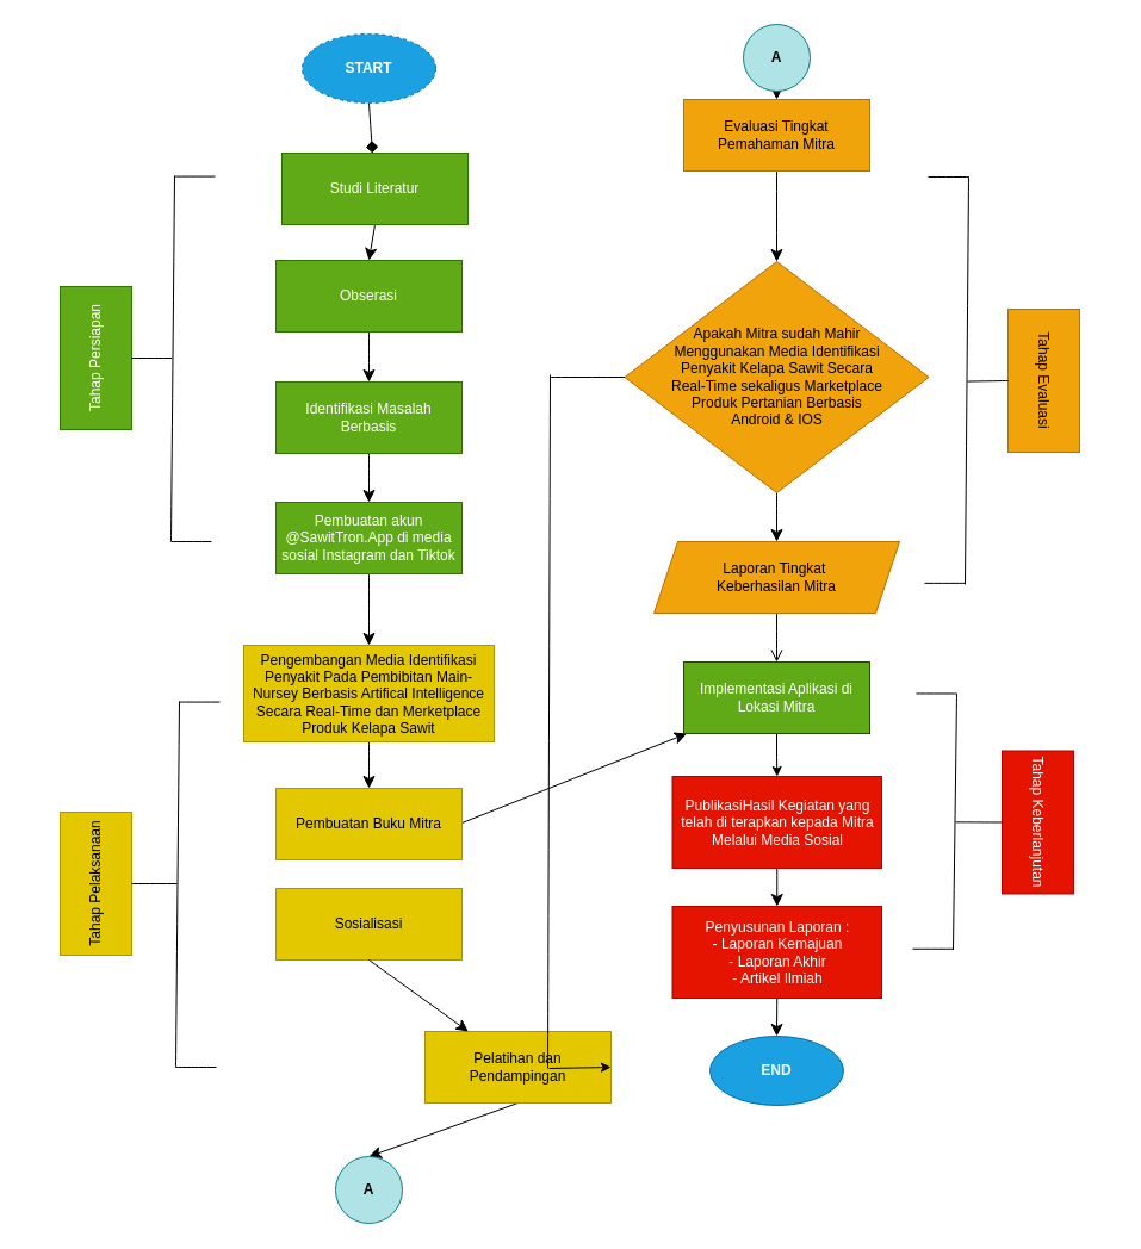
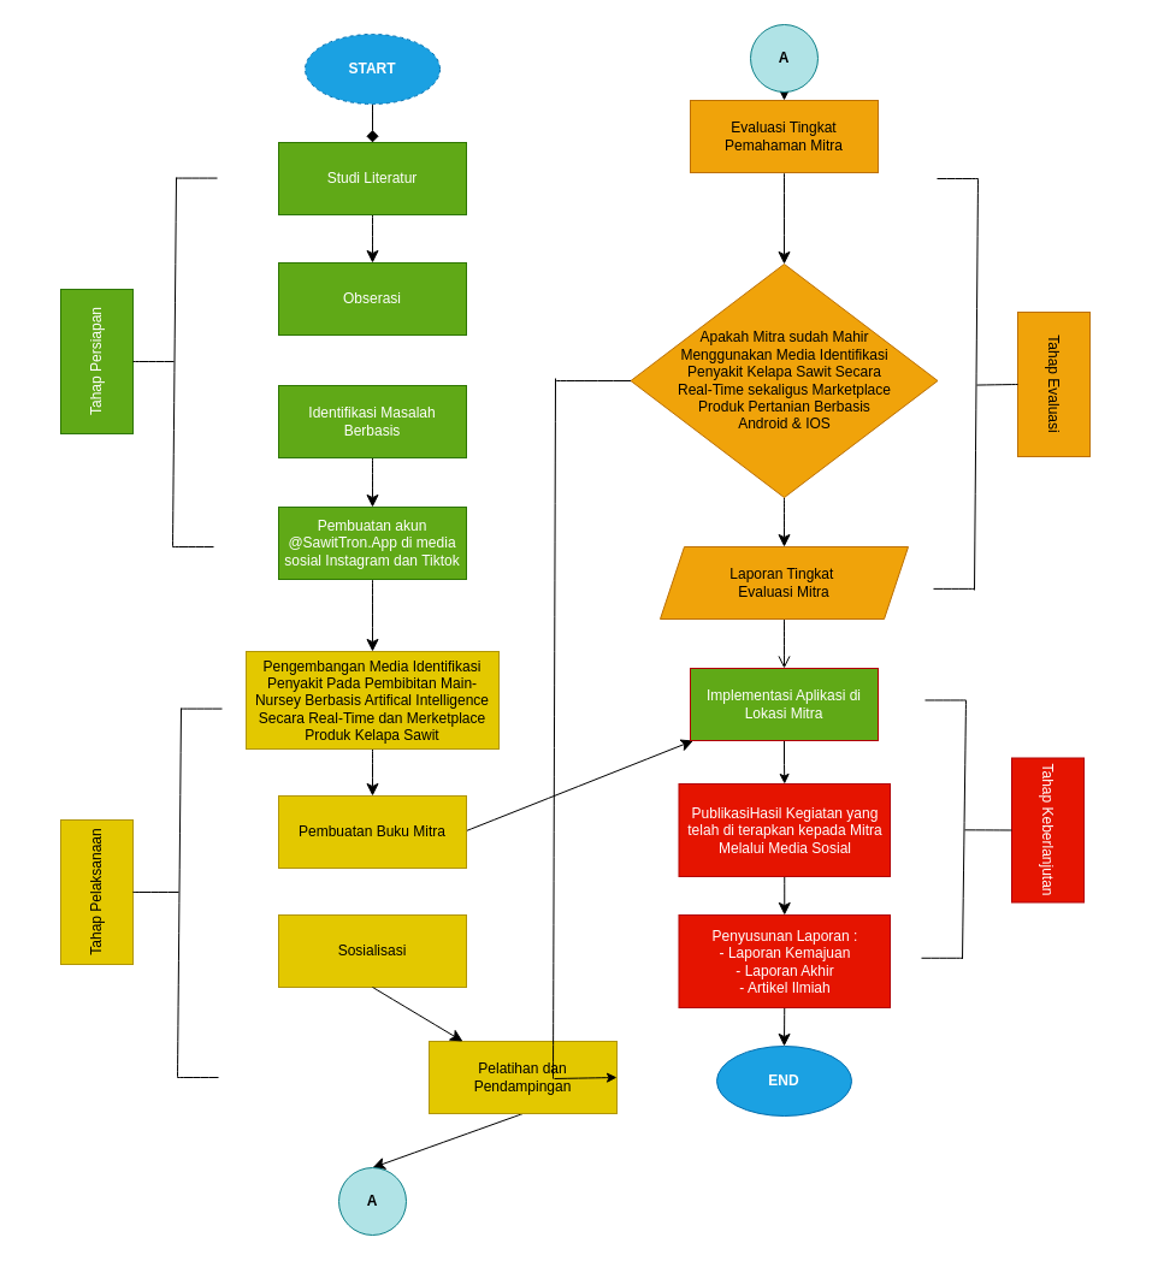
  <mxCell id="0" />
  <mxCell id="1" parent="0" />
  <mxCell id="2" style="edgeStyle=none;curved=1;rounded=0;orthogonalLoop=1;jettySize=auto;html=1;exitX=0.5;exitY=1;exitDx=0;exitDy=0;fontSize=12;startSize=8;endSize=8;endArrow=diamond;" parent="1" source="3" target="5" edge="1"><mxGeometry relative="1" as="geometry" /></mxCell>
  <mxCell id="3" value="&lt;h4&gt;&lt;font&gt;START&lt;/font&gt;&lt;/h4&gt;" style="ellipse;whiteSpace=wrap;html=1;fillColor=#1ba1e2;fontColor=#ffffff;strokeColor=#006EAF;dashed=1;" parent="1" vertex="1"><mxGeometry x="253" y="28" width="112" height="58" as="geometry" /></mxCell>
  <mxCell id="4" style="edgeStyle=none;curved=1;rounded=0;orthogonalLoop=1;jettySize=auto;html=1;exitX=0.5;exitY=1;exitDx=0;exitDy=0;entryX=0.5;entryY=0;entryDx=0;entryDy=0;fontSize=12;startSize=8;endSize=8;" parent="1" source="5" target="7" edge="1"><mxGeometry relative="1" as="geometry" /></mxCell>
- <mxCell id="5" value="Studi Literatur" style="rounded=0;whiteSpace=wrap;html=1;fillColor=#60a917;strokeColor=#2D7600;fontColor=#FFFFFF;" parent="1" vertex="1"><mxGeometry x="236" y="128" width="156" height="60" as="geometry" /></mxCell>
- <mxCell id="6" style="edgeStyle=none;curved=1;rounded=0;orthogonalLoop=1;jettySize=auto;html=1;exitX=0.5;exitY=1;exitDx=0;exitDy=0;entryX=0.5;entryY=0;entryDx=0;entryDy=0;fontSize=12;startSize=8;endSize=8;" parent="1" source="7" target="9" edge="1"><mxGeometry relative="1" as="geometry" /></mxCell>
+ <mxCell id="5" value="Studi Literatur" style="rounded=0;whiteSpace=wrap;html=1;fillColor=#60a917;strokeColor=#2D7600;fontColor=#FFFFFF;" parent="1" vertex="1"><mxGeometry x="231" y="118" width="156" height="60" as="geometry" /></mxCell>
  <mxCell id="7" value="&lt;p&gt;Obserasi&lt;/p&gt;" style="rounded=0;whiteSpace=wrap;html=1;fillColor=#60a917;fontColor=#ffffff;strokeColor=#2D7600;" parent="1" vertex="1"><mxGeometry x="231" y="218" width="156" height="60" as="geometry" /></mxCell>
  <mxCell id="8" style="edgeStyle=none;curved=1;rounded=0;orthogonalLoop=1;jettySize=auto;html=1;exitX=0.5;exitY=1;exitDx=0;exitDy=0;fontSize=12;startSize=8;endSize=8;" parent="1" source="9" target="11" edge="1"><mxGeometry relative="1" as="geometry" /></mxCell>
  <mxCell id="9" value="&lt;p&gt;Identifikasi Masalah Berbasis&lt;/p&gt;" style="rounded=0;whiteSpace=wrap;html=1;fillColor=#60a917;fontColor=#ffffff;strokeColor=#2D7600;" parent="1" vertex="1"><mxGeometry x="231" y="320" width="156" height="60" as="geometry" /></mxCell>
  <mxCell id="10" style="edgeStyle=none;curved=1;rounded=0;orthogonalLoop=1;jettySize=auto;html=1;exitX=0.5;exitY=1;exitDx=0;exitDy=0;entryX=0.5;entryY=0;entryDx=0;entryDy=0;fontSize=12;startSize=8;endSize=8;" parent="1" source="11" target="13" edge="1"><mxGeometry relative="1" as="geometry" /></mxCell>
  <mxCell id="11" value="&lt;p&gt;Pembuatan akun @SawitTron.App di media sosial Instagram dan Tiktok&lt;/p&gt;" style="rounded=0;whiteSpace=wrap;html=1;fillColor=#60a917;fontColor=#ffffff;strokeColor=#2D7600;" parent="1" vertex="1"><mxGeometry x="231" y="421" width="156" height="60" as="geometry" /></mxCell>
  <mxCell id="12" style="edgeStyle=none;curved=1;rounded=0;orthogonalLoop=1;jettySize=auto;html=1;exitX=0.5;exitY=1;exitDx=0;exitDy=0;entryX=0.5;entryY=0;entryDx=0;entryDy=0;fontSize=12;startSize=8;endSize=8;" parent="1" source="13" target="15" edge="1"><mxGeometry relative="1" as="geometry" /></mxCell>
  <mxCell id="13" value="&lt;p&gt;Pengembangan Media Identifikasi Penyakit Pada Pembibitan Main-Nursey Berbasis Artifical Intelligence Secara Real-Time dan Merketplace Produk Kelapa Sawit&lt;/p&gt;" style="rounded=0;whiteSpace=wrap;html=1;fillColor=light-dark(#E3C800,#CC0000);fontColor=#000000;strokeColor=#B09500;" parent="1" vertex="1"><mxGeometry x="204" y="541" width="210" height="81" as="geometry" /></mxCell>
  <mxCell id="14" style="edgeStyle=none;curved=1;rounded=0;orthogonalLoop=1;jettySize=auto;html=1;exitX=0.5;exitY=1;exitDx=0;exitDy=0;fontSize=12;startSize=8;endSize=8;" parent="1" source="15" target="41" edge="1"><mxGeometry relative="1" as="geometry" /></mxCell>
  <mxCell id="15" value="&lt;p&gt;Pembuatan Buku Mitra&lt;/p&gt;" style="rounded=0;whiteSpace=wrap;html=1;fillColor=light-dark(#E3C800,#CC0000);fontColor=#000000;strokeColor=#B09500;" parent="1" vertex="1"><mxGeometry x="231" y="661" width="156" height="60" as="geometry" /></mxCell>
- <mxCell id="16" value="&lt;p&gt;Sosialisasi&lt;/p&gt;" style="rounded=0;whiteSpace=wrap;html=1;fillColor=light-dark(#E3C800,#CC0000);fontColor=#000000;strokeColor=#B09500;" parent="1" vertex="1"><mxGeometry x="231" y="745" width="156" height="60" as="geometry" /></mxCell>
+ <mxCell id="16" value="&lt;p&gt;Sosialisasi&lt;/p&gt;" style="rounded=0;whiteSpace=wrap;html=1;fillColor=light-dark(#E3C800,#CC0000);fontColor=#000000;strokeColor=#B09500;" parent="1" vertex="1"><mxGeometry x="231" y="760" width="156" height="60" as="geometry" /></mxCell>
  <mxCell id="17" style="edgeStyle=none;curved=1;rounded=0;orthogonalLoop=1;jettySize=auto;html=1;exitX=0.5;exitY=1;exitDx=0;exitDy=0;entryX=0.5;entryY=0;entryDx=0;entryDy=0;fontSize=12;startSize=8;endSize=8;" parent="1" source="18" target="31" edge="1"><mxGeometry relative="1" as="geometry" /></mxCell>
  <mxCell id="18" value="&lt;p&gt;Pelatihan dan Pendampingan&lt;/p&gt;" style="rounded=0;whiteSpace=wrap;html=1;fillColor=light-dark(#E3C800,#CC0000);fontColor=#000000;strokeColor=#B09500;" parent="1" vertex="1"><mxGeometry x="356" y="865" width="156" height="60" as="geometry" /></mxCell>
  <mxCell id="19" value="Tahap Persiapan" style="rounded=0;whiteSpace=wrap;html=1;rotation=-90;fillColor=#60a917;fontColor=#ffffff;strokeColor=#2D7600;" parent="1" vertex="1"><mxGeometry x="20" y="270" width="120" height="60" as="geometry" /></mxCell>
  <mxCell id="20" value="Tahap Pelaksanaan" style="rounded=0;whiteSpace=wrap;html=1;rotation=-90;fillColor=light-dark(#E3C800,#CC0000);fontColor=#000000;strokeColor=#B09500;" parent="1" vertex="1"><mxGeometry x="20" y="711" width="120" height="60" as="geometry" /></mxCell>
  <mxCell id="21" value="" style="group" parent="1" vertex="1" connectable="0"><mxGeometry x="143" y="147" width="37" height="307" as="geometry" /></mxCell>
  <mxCell id="22" value="" style="endArrow=none;html=1;rounded=0;fontSize=12;startSize=8;endSize=8;curved=1;exitX=0.5;exitY=1;exitDx=0;exitDy=0;" parent="21" source="19" edge="1"><mxGeometry width="50" height="50" relative="1" as="geometry"><mxPoint x="-21" y="191" as="sourcePoint" /><mxPoint x="1" y="153" as="targetPoint" /></mxGeometry></mxCell>
  <mxCell id="23" value="" style="endArrow=none;html=1;rounded=0;fontSize=12;startSize=8;endSize=8;curved=1;" parent="21" edge="1"><mxGeometry width="50" height="50" relative="1" as="geometry"><mxPoint y="307" as="sourcePoint" /><mxPoint x="3" as="targetPoint" /></mxGeometry></mxCell>
  <mxCell id="24" value="" style="endArrow=none;html=1;rounded=0;fontSize=12;startSize=8;endSize=8;curved=1;exitX=0.5;exitY=1;exitDx=0;exitDy=0;" parent="21" edge="1"><mxGeometry width="50" height="50" relative="1" as="geometry"><mxPoint x="3" y="0.57" as="sourcePoint" /><mxPoint x="37" y="0.57" as="targetPoint" /></mxGeometry></mxCell>
  <mxCell id="25" value="" style="endArrow=none;html=1;rounded=0;fontSize=12;startSize=8;endSize=8;curved=1;exitX=0.5;exitY=1;exitDx=0;exitDy=0;" parent="21" edge="1"><mxGeometry width="50" height="50" relative="1" as="geometry"><mxPoint y="307" as="sourcePoint" /><mxPoint x="34" y="307" as="targetPoint" /></mxGeometry></mxCell>
  <mxCell id="26" value="" style="group" parent="1" vertex="1" connectable="0"><mxGeometry x="147" y="588" width="37" height="307" as="geometry" /></mxCell>
  <mxCell id="27" value="" style="endArrow=none;html=1;rounded=0;fontSize=12;startSize=8;endSize=8;curved=1;exitX=0.5;exitY=1;exitDx=0;exitDy=0;" parent="26" source="20" edge="1"><mxGeometry width="50" height="50" relative="1" as="geometry"><mxPoint x="-21" y="191" as="sourcePoint" /><mxPoint x="1" y="153" as="targetPoint" /></mxGeometry></mxCell>
  <mxCell id="28" value="" style="endArrow=none;html=1;rounded=0;fontSize=12;startSize=8;endSize=8;curved=1;" parent="26" edge="1"><mxGeometry width="50" height="50" relative="1" as="geometry"><mxPoint y="307" as="sourcePoint" /><mxPoint x="3" as="targetPoint" /></mxGeometry></mxCell>
  <mxCell id="29" value="" style="endArrow=none;html=1;rounded=0;fontSize=12;startSize=8;endSize=8;curved=1;exitX=0.5;exitY=1;exitDx=0;exitDy=0;" parent="26" edge="1"><mxGeometry width="50" height="50" relative="1" as="geometry"><mxPoint x="3" y="0.57" as="sourcePoint" /><mxPoint x="37" y="0.57" as="targetPoint" /></mxGeometry></mxCell>
  <mxCell id="30" value="" style="endArrow=none;html=1;rounded=0;fontSize=12;startSize=8;endSize=8;curved=1;exitX=0.5;exitY=1;exitDx=0;exitDy=0;" parent="26" edge="1"><mxGeometry width="50" height="50" relative="1" as="geometry"><mxPoint y="307" as="sourcePoint" /><mxPoint x="34" y="307" as="targetPoint" /></mxGeometry></mxCell>
  <mxCell id="31" value="&lt;h4&gt;A&lt;/h4&gt;" style="ellipse;whiteSpace=wrap;html=1;aspect=fixed;fillColor=light-dark(#B0E3E6,#00994D);strokeColor=#0e8088;" parent="1" vertex="1"><mxGeometry x="281" y="970" width="56" height="56" as="geometry" /></mxCell>
  <mxCell id="32" style="edgeStyle=none;curved=1;rounded=0;orthogonalLoop=1;jettySize=auto;html=1;exitX=0.5;exitY=1;exitDx=0;exitDy=0;entryX=0.5;entryY=0;entryDx=0;entryDy=0;fontSize=12;startSize=8;endSize=8;" parent="1" source="33" target="35" edge="1"><mxGeometry relative="1" as="geometry" /></mxCell>
  <mxCell id="33" value="&lt;h4&gt;A&lt;/h4&gt;" style="ellipse;whiteSpace=wrap;html=1;aspect=fixed;fillColor=light-dark(#B0E3E6,#009900);strokeColor=#0e8088;" parent="1" vertex="1"><mxGeometry x="623" y="20" width="56" height="56" as="geometry" /></mxCell>
  <mxCell id="34" style="edgeStyle=none;curved=1;rounded=0;orthogonalLoop=1;jettySize=auto;html=1;exitX=0.5;exitY=1;exitDx=0;exitDy=0;entryX=0.5;entryY=0;entryDx=0;entryDy=0;fontSize=12;startSize=8;endSize=8;" parent="1" source="35" target="37" edge="1"><mxGeometry relative="1" as="geometry" /></mxCell>
  <mxCell id="35" value="&lt;p&gt;Evaluasi Tingkat Pemahaman Mitra&lt;/p&gt;" style="rounded=0;whiteSpace=wrap;html=1;fillColor=#f0a30a;fontColor=#000000;strokeColor=#BD7000;" parent="1" vertex="1"><mxGeometry x="573" y="83" width="156" height="60" as="geometry" /></mxCell>
  <mxCell id="36" style="edgeStyle=none;curved=1;rounded=0;orthogonalLoop=1;jettySize=auto;html=1;exitX=0.5;exitY=1;exitDx=0;exitDy=0;entryX=0.5;entryY=0;entryDx=0;entryDy=0;fontSize=12;startSize=8;endSize=8;" parent="1" source="37" target="39" edge="1"><mxGeometry relative="1" as="geometry" /></mxCell>
  <mxCell id="37" value="&lt;p&gt;Apakah Mitra sudah Mahir&lt;br&gt; Menggunakan Media Identifikasi&lt;br&gt; Penyakit Kelapa Sawit Secara&lt;br&gt; Real-Time sekaligus Marketplace&lt;br&gt; Produk Pertanian Berbasis&lt;br&gt; Android &amp;amp; IOS&lt;/p&gt;" style="rhombus;whiteSpace=wrap;html=1;fillColor=#f0a30a;fontColor=#000000;strokeColor=#BD7000;" parent="1" vertex="1"><mxGeometry x="523.5" y="219" width="255" height="194" as="geometry" /></mxCell>
  <mxCell id="38" style="edgeStyle=none;curved=1;rounded=0;orthogonalLoop=1;jettySize=auto;html=1;exitX=0.5;exitY=1;exitDx=0;exitDy=0;entryX=0.5;entryY=0;entryDx=0;entryDy=0;fontSize=12;startSize=8;endSize=8;endArrow=open;" parent="1" source="39" target="41" edge="1"><mxGeometry relative="1" as="geometry" /></mxCell>
- <mxCell id="39" value="&lt;p&gt;Laporan Tingkat&amp;nbsp;&lt;br&gt;Keberhasilan Mitra&lt;/p&gt;" style="shape=parallelogram;perimeter=parallelogramPerimeter;whiteSpace=wrap;html=1;fixedSize=1;fillColor=#f0a30a;fontColor=#000000;strokeColor=#BD7000;" parent="1" vertex="1"><mxGeometry x="548" y="454" width="206" height="60" as="geometry" /></mxCell>
+ <mxCell id="39" value="&lt;p&gt;Laporan Tingkat&amp;nbsp;&lt;br&gt;Evaluasi Mitra&lt;/p&gt;" style="shape=parallelogram;perimeter=parallelogramPerimeter;whiteSpace=wrap;html=1;fixedSize=1;fillColor=#f0a30a;fontColor=#000000;strokeColor=#BD7000;" parent="1" vertex="1"><mxGeometry x="548" y="454" width="206" height="60" as="geometry" /></mxCell>
  <mxCell id="40" value="" style="edgeStyle=orthogonalEdgeStyle;rounded=0;orthogonalLoop=1;jettySize=auto;html=1;" parent="1" source="41" target="43" edge="1"><mxGeometry relative="1" as="geometry" /></mxCell>
  <mxCell id="41" value="&lt;p&gt;Implementasi Aplikasi di Lokasi Mitra&lt;/p&gt;" style="rounded=0;whiteSpace=wrap;html=1;fillColor=#60a917;fontColor=#ffffff;strokeColor=#B20000;" parent="1" vertex="1"><mxGeometry x="573" y="555" width="156" height="60" as="geometry" /></mxCell>
  <mxCell id="42" style="edgeStyle=none;curved=1;rounded=0;orthogonalLoop=1;jettySize=auto;html=1;exitX=0.5;exitY=1;exitDx=0;exitDy=0;entryX=0.5;entryY=0;entryDx=0;entryDy=0;fontSize=12;startSize=8;endSize=8;" parent="1" source="43" target="45" edge="1"><mxGeometry relative="1" as="geometry" /></mxCell>
  <mxCell id="43" value="&lt;p&gt;PublikasiHasil Kegiatan yang telah di terapkan kepada Mitra Melalui Media Sosial&lt;/p&gt;" style="rounded=0;whiteSpace=wrap;html=1;fillColor=#e51400;fontColor=#ffffff;strokeColor=#B20000;" parent="1" vertex="1"><mxGeometry x="563.5" y="651" width="175.5" height="77" as="geometry" /></mxCell>
  <mxCell id="44" style="edgeStyle=none;curved=1;rounded=0;orthogonalLoop=1;jettySize=auto;html=1;exitX=0.5;exitY=1;exitDx=0;exitDy=0;entryX=0.5;entryY=0;entryDx=0;entryDy=0;fontSize=12;startSize=8;endSize=8;" parent="1" source="45" target="46" edge="1"><mxGeometry relative="1" as="geometry" /></mxCell>
  <mxCell id="45" value="&lt;p&gt;&lt;font style=&quot;color: rgb(255, 255, 255);&quot;&gt;Penyusunan Laporan :&lt;br&gt;&lt;/font&gt;&lt;font style=&quot;color: rgb(255, 255, 255);&quot;&gt;&lt;span style=&quot;background-color: transparent; font-weight: normal;&quot;&gt;- Laporan Kemajuan&lt;br&gt;&lt;/span&gt;&lt;/font&gt;&lt;font style=&quot;color: rgb(255, 255, 255);&quot;&gt;&lt;span style=&quot;background-color: transparent; font-weight: normal;&quot;&gt;- Laporan Akhir&lt;br&gt;&lt;/span&gt;&lt;/font&gt;&lt;font style=&quot;color: rgb(255, 255, 255);&quot;&gt;&lt;span style=&quot;background-color: transparent; font-weight: normal;&quot;&gt;- Artikel Ilmiah&lt;/span&gt;&lt;/font&gt;&lt;/p&gt;" style="rounded=0;whiteSpace=wrap;html=1;align=center;fillColor=#e51400;fontColor=#ffffff;strokeColor=#B20000;" parent="1" vertex="1"><mxGeometry x="563.5" y="760" width="175.5" height="77" as="geometry" /></mxCell>
  <mxCell id="46" value="&lt;h4&gt;&lt;font&gt;END&lt;/font&gt;&lt;/h4&gt;" style="ellipse;whiteSpace=wrap;html=1;fillColor=#1ba1e2;fontColor=#ffffff;strokeColor=#006EAF;" parent="1" vertex="1"><mxGeometry x="595" y="869" width="112" height="58" as="geometry" /></mxCell>
  <mxCell id="47" value="&lt;p&gt;Tahap Evaluasi&lt;/p&gt;" style="rounded=0;whiteSpace=wrap;html=1;rotation=90;fillColor=#f0a30a;fontColor=#000000;strokeColor=#BD7000;" parent="1" vertex="1"><mxGeometry x="815" y="289" width="120" height="60" as="geometry" /></mxCell>
  <mxCell id="48" value="Tahap Keberlanjutan" style="rounded=0;whiteSpace=wrap;html=1;rotation=90;fillColor=#e51400;fontColor=#ffffff;strokeColor=#B20000;" parent="1" vertex="1"><mxGeometry x="810" y="659.5" width="120" height="60" as="geometry" /></mxCell>
  <mxCell id="49" value="" style="group;rotation=-180;" parent="1" vertex="1" connectable="0"><mxGeometry x="765" y="646" width="37" height="215" as="geometry" /></mxCell>
  <mxCell id="50" value="" style="endArrow=none;html=1;rounded=0;fontSize=12;startSize=8;endSize=8;curved=1;exitX=0.5;exitY=1;exitDx=0;exitDy=0;" parent="49" source="48" edge="1"><mxGeometry width="50" height="50" relative="1" as="geometry"><mxPoint x="58" y="16.705" as="sourcePoint" /><mxPoint x="36" y="43.317" as="targetPoint" /></mxGeometry></mxCell>
  <mxCell id="51" value="" style="endArrow=none;html=1;rounded=0;fontSize=12;startSize=8;endSize=8;curved=1;" parent="49" edge="1"><mxGeometry width="50" height="50" relative="1" as="geometry"><mxPoint x="37" y="-64.533" as="sourcePoint" /><mxPoint x="34" y="150.467" as="targetPoint" /></mxGeometry></mxCell>
  <mxCell id="52" value="" style="endArrow=none;html=1;rounded=0;fontSize=12;startSize=8;endSize=8;curved=1;exitX=0.5;exitY=1;exitDx=0;exitDy=0;" parent="49" edge="1"><mxGeometry width="50" height="50" relative="1" as="geometry"><mxPoint x="34" y="149.767" as="sourcePoint" /><mxPoint y="149.767" as="targetPoint" /></mxGeometry></mxCell>
  <mxCell id="53" value="" style="endArrow=none;html=1;rounded=0;fontSize=12;startSize=8;endSize=8;curved=1;exitX=0.5;exitY=1;exitDx=0;exitDy=0;" parent="49" edge="1"><mxGeometry width="50" height="50" relative="1" as="geometry"><mxPoint x="37" y="-64.533" as="sourcePoint" /><mxPoint x="3" y="-64.533" as="targetPoint" /></mxGeometry></mxCell>
  <mxCell id="54" value="" style="group;rotation=-180;" parent="1" vertex="1" connectable="0"><mxGeometry x="775" y="109" width="37" height="342" as="geometry" /></mxCell>
  <mxCell id="55" value="" style="endArrow=none;html=1;rounded=0;fontSize=12;startSize=8;endSize=8;curved=1;exitX=0.5;exitY=1;exitDx=0;exitDy=0;" parent="54" source="47" edge="1"><mxGeometry width="50" height="50" relative="1" as="geometry"><mxPoint x="58" y="168.215" as="sourcePoint" /><mxPoint x="36" y="210.547" as="targetPoint" /></mxGeometry></mxCell>
  <mxCell id="56" value="" style="endArrow=none;html=1;rounded=0;fontSize=12;startSize=8;endSize=8;curved=1;" parent="54" edge="1"><mxGeometry width="50" height="50" relative="1" as="geometry"><mxPoint x="37" y="38.99" as="sourcePoint" /><mxPoint x="34" y="380.99" as="targetPoint" /></mxGeometry></mxCell>
  <mxCell id="57" value="" style="endArrow=none;html=1;rounded=0;fontSize=12;startSize=8;endSize=8;curved=1;exitX=0.5;exitY=1;exitDx=0;exitDy=0;" parent="54" edge="1"><mxGeometry width="50" height="50" relative="1" as="geometry"><mxPoint x="34" y="379.876" as="sourcePoint" /><mxPoint y="379.876" as="targetPoint" /></mxGeometry></mxCell>
  <mxCell id="58" value="" style="endArrow=none;html=1;rounded=0;fontSize=12;startSize=8;endSize=8;curved=1;exitX=0.5;exitY=1;exitDx=0;exitDy=0;" parent="54" edge="1"><mxGeometry width="50" height="50" relative="1" as="geometry"><mxPoint x="37" y="38.99" as="sourcePoint" /><mxPoint x="3" y="38.99" as="targetPoint" /></mxGeometry></mxCell>
  <mxCell id="59" style="edgeStyle=none;curved=1;rounded=0;orthogonalLoop=1;jettySize=auto;html=1;exitX=0.5;exitY=1;exitDx=0;exitDy=0;fontSize=12;startSize=8;endSize=8;" parent="1" source="16" target="18" edge="1"><mxGeometry relative="1" as="geometry"><mxPoint x="309" y="854" as="targetPoint" /></mxGeometry></mxCell>
  <mxCell id="60" value="" style="endArrow=none;html=1;rounded=0;fontSize=12;startSize=8;endSize=8;curved=1;entryX=0;entryY=0.5;entryDx=0;entryDy=0;" parent="1" target="37" edge="1"><mxGeometry width="50" height="50" relative="1" as="geometry"><mxPoint x="461" y="316" as="sourcePoint" /><mxPoint x="638" y="273" as="targetPoint" /></mxGeometry></mxCell>
  <mxCell id="61" value="" style="endArrow=none;html=1;rounded=0;fontSize=12;startSize=8;endSize=8;curved=1;" parent="1" edge="1"><mxGeometry width="50" height="50" relative="1" as="geometry"><mxPoint x="459" y="896" as="sourcePoint" /><mxPoint x="461" y="314" as="targetPoint" /></mxGeometry></mxCell>
  <mxCell id="62" value="" style="endArrow=none;html=1;rounded=0;fontSize=12;curved=1;strokeColor=default;startArrow=classic;startFill=1;exitX=1;exitY=0.5;exitDx=0;exitDy=0;" parent="1" source="18" edge="1"><mxGeometry width="50" height="50" relative="1" as="geometry"><mxPoint x="390" y="848" as="sourcePoint" /><mxPoint x="460" y="896" as="targetPoint" /></mxGeometry></mxCell>
